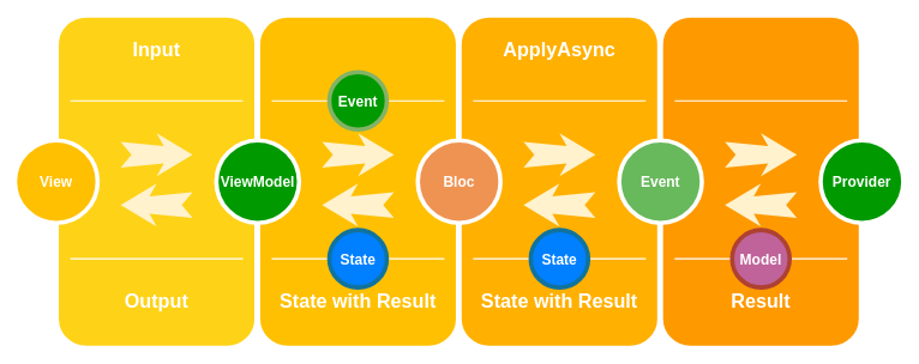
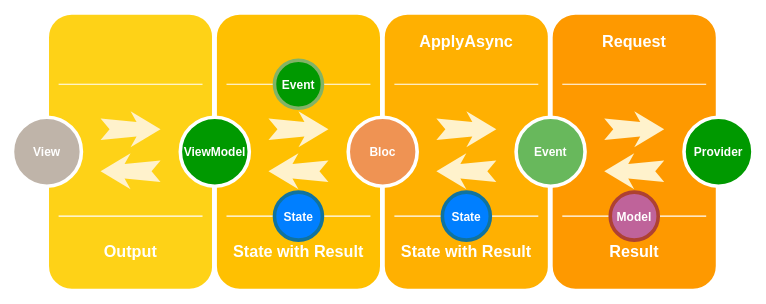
  <mxCell id="0" />
  <mxCell id="1" parent="0" />
  <mxCell id="2" value="" style="whiteSpace=wrap;html=1;rounded=1;shadow=0;strokeWidth=8;fontSize=20;align=center;fillColor=#FED217;strokeColor=#FFFFFF;" parent="1" vertex="1"><mxGeometry x="77" y="20" width="280" height="465" as="geometry" /></mxCell>
- <mxCell id="3" value="Input" style="text;html=1;strokeColor=none;fillColor=none;align=center;verticalAlign=middle;whiteSpace=wrap;rounded=0;shadow=0;fontSize=27;fontColor=#FFFFFF;fontStyle=1" parent="1" vertex="1"><mxGeometry x="77" y="40" width="280" height="60" as="geometry" /></mxCell>
  <mxCell id="4" value="&lt;b&gt;&lt;font style=&quot;font-size: 27px&quot;&gt;Output&lt;/font&gt;&lt;/b&gt;" style="text;html=1;strokeColor=none;fillColor=none;align=center;verticalAlign=middle;whiteSpace=wrap;rounded=0;shadow=0;fontSize=14;fontColor=#FFFFFF;" parent="1" vertex="1"><mxGeometry x="77" y="375" width="280" height="90" as="geometry" /></mxCell>
  <mxCell id="5" value="" style="line;strokeWidth=2;html=1;rounded=0;shadow=0;fontSize=27;align=center;fillColor=none;strokeColor=#FFFFFF;" parent="1" vertex="1"><mxGeometry x="97" y="135" width="240" height="10" as="geometry" /></mxCell>
  <mxCell id="6" value="" style="line;strokeWidth=2;html=1;rounded=0;shadow=0;fontSize=27;align=center;fillColor=none;strokeColor=#FFFFFF;" parent="1" vertex="1"><mxGeometry x="97" y="355" width="240" height="10" as="geometry" /></mxCell>
- <mxCell id="7" value="&lt;font size=&quot;1&quot;&gt;&lt;b style=&quot;font-size: 20px&quot;&gt;View&lt;/b&gt;&lt;/font&gt;" style="ellipse;whiteSpace=wrap;html=1;rounded=0;shadow=0;strokeWidth=6;fontSize=14;align=center;fillColor=#ffc001;strokeColor=#FFFFFF;fontColor=#FFFFFF;" parent="1" vertex="1"><mxGeometry x="20" y="195" width="115" height="115" as="geometry" /></mxCell>
+ <mxCell id="7" value="&lt;font size=&quot;1&quot;&gt;&lt;b style=&quot;font-size: 20px&quot;&gt;View&lt;/b&gt;&lt;/font&gt;" style="ellipse;whiteSpace=wrap;html=1;rounded=0;shadow=0;strokeWidth=6;fontSize=14;align=center;fillColor=#BFB4A9;strokeColor=#FFFFFF;fontColor=#FFFFFF;" parent="1" vertex="1"><mxGeometry x="20" y="195" width="115" height="115" as="geometry" /></mxCell>
  <mxCell id="8" value="" style="html=1;shadow=0;dashed=0;align=center;verticalAlign=middle;shape=mxgraph.arrows2.stylisedArrow;dy=0.6;dx=40;notch=15;feather=0.4;rounded=0;strokeWidth=1;fontSize=27;strokeColor=none;fillColor=#fff2cc;" parent="1" vertex="1"><mxGeometry x="167" y="185" width="100" height="60" as="geometry" /></mxCell>
  <mxCell id="9" value="" style="whiteSpace=wrap;html=1;rounded=1;shadow=0;strokeWidth=8;fontSize=20;align=center;fillColor=#FFC001;strokeColor=#FFFFFF;" parent="1" vertex="1"><mxGeometry x="357" y="20" width="280" height="465" as="geometry" /></mxCell>
  <mxCell id="10" value="&lt;b style=&quot;font-size: 27px&quot;&gt;State with Result&lt;/b&gt;" style="text;html=1;strokeColor=none;fillColor=none;align=center;verticalAlign=middle;whiteSpace=wrap;rounded=0;shadow=0;fontSize=14;fontColor=#FFFFFF;" parent="1" vertex="1"><mxGeometry x="357" y="375" width="280" height="90" as="geometry" /></mxCell>
  <mxCell id="11" value="" style="line;strokeWidth=2;html=1;rounded=0;shadow=0;fontSize=27;align=center;fillColor=none;strokeColor=#FFFFFF;" parent="1" vertex="1"><mxGeometry x="377" y="135" width="240" height="10" as="geometry" /></mxCell>
  <mxCell id="12" value="" style="line;strokeWidth=2;html=1;rounded=0;shadow=0;fontSize=27;align=center;fillColor=none;strokeColor=#FFFFFF;" parent="1" vertex="1"><mxGeometry x="377" y="355" width="240" height="10" as="geometry" /></mxCell>
  <mxCell id="13" value="&lt;b&gt;&lt;font style=&quot;font-size: 20px&quot;&gt;ViewModel&lt;/font&gt;&lt;/b&gt;" style="ellipse;whiteSpace=wrap;html=1;rounded=0;shadow=0;strokeWidth=6;fontSize=14;align=center;fillColor=#009900;strokeColor=#FFFFFF;fontColor=#FFFFFF;" parent="1" vertex="1"><mxGeometry x="300" y="195" width="115" height="115" as="geometry" /></mxCell>
  <mxCell id="14" value="" style="html=1;shadow=0;dashed=0;align=center;verticalAlign=middle;shape=mxgraph.arrows2.stylisedArrow;dy=0.6;dx=40;notch=15;feather=0.4;rounded=0;strokeWidth=1;fontSize=27;strokeColor=none;fillColor=#fff2cc;" parent="1" vertex="1"><mxGeometry x="447" y="185" width="100" height="60" as="geometry" /></mxCell>
  <mxCell id="15" value="" style="whiteSpace=wrap;html=1;rounded=1;shadow=0;strokeWidth=8;fontSize=20;align=center;fillColor=#FFB001;strokeColor=#FFFFFF;" parent="1" vertex="1"><mxGeometry x="637" y="20" width="280" height="465" as="geometry" /></mxCell>
  <mxCell id="16" value="ApplyAsync" style="text;html=1;strokeColor=none;fillColor=none;align=center;verticalAlign=middle;whiteSpace=wrap;rounded=0;shadow=0;fontSize=27;fontColor=#FFFFFF;fontStyle=1" parent="1" vertex="1"><mxGeometry x="637" y="40" width="280" height="60" as="geometry" /></mxCell>
  <mxCell id="17" value="&lt;font style=&quot;font-size: 27px&quot;&gt;&lt;b&gt;State with Result&lt;br&gt;&lt;/b&gt;&lt;/font&gt;" style="text;html=1;strokeColor=none;fillColor=none;align=center;verticalAlign=middle;whiteSpace=wrap;rounded=0;shadow=0;fontSize=14;fontColor=#FFFFFF;" parent="1" vertex="1"><mxGeometry x="637" y="375" width="280" height="90" as="geometry" /></mxCell>
  <mxCell id="18" value="" style="line;strokeWidth=2;html=1;rounded=0;shadow=0;fontSize=27;align=center;fillColor=none;strokeColor=#FFFFFF;" parent="1" vertex="1"><mxGeometry x="657" y="135" width="240" height="10" as="geometry" /></mxCell>
  <mxCell id="19" value="" style="line;strokeWidth=2;html=1;rounded=0;shadow=0;fontSize=27;align=center;fillColor=none;strokeColor=#FFFFFF;" parent="1" vertex="1"><mxGeometry x="657" y="355" width="240" height="10" as="geometry" /></mxCell>
  <mxCell id="20" value="&lt;font style=&quot;font-size: 20px&quot;&gt;&lt;b&gt;Bloc&lt;/b&gt;&lt;/font&gt;" style="ellipse;whiteSpace=wrap;html=1;rounded=0;shadow=0;strokeWidth=6;fontSize=14;align=center;fillColor=#EF9353;strokeColor=#FFFFFF;fontColor=#FFFFFF;" parent="1" vertex="1"><mxGeometry x="580" y="195" width="115" height="115" as="geometry" /></mxCell>
  <mxCell id="21" value="" style="html=1;shadow=0;dashed=0;align=center;verticalAlign=middle;shape=mxgraph.arrows2.stylisedArrow;dy=0.6;dx=40;notch=15;feather=0.4;rounded=0;strokeWidth=1;fontSize=27;strokeColor=none;fillColor=#fff2cc;" parent="1" vertex="1"><mxGeometry x="727" y="185" width="100" height="60" as="geometry" /></mxCell>
  <mxCell id="22" value="" style="whiteSpace=wrap;html=1;rounded=1;shadow=0;strokeWidth=8;fontSize=20;align=center;fillColor=#FE9900;strokeColor=#FFFFFF;" parent="1" vertex="1"><mxGeometry x="917" y="20" width="280" height="465" as="geometry" /></mxCell>
+ <mxCell id="23" value="Request" style="text;html=1;strokeColor=none;fillColor=none;align=center;verticalAlign=middle;whiteSpace=wrap;rounded=0;shadow=0;fontSize=27;fontColor=#FFFFFF;fontStyle=1" parent="1" vertex="1"><mxGeometry x="917" y="40" width="280" height="60" as="geometry" /></mxCell>
  <mxCell id="24" value="&lt;font style=&quot;font-size: 27px&quot;&gt;&lt;b&gt;Result&lt;/b&gt;&lt;/font&gt;" style="text;html=1;strokeColor=none;fillColor=none;align=center;verticalAlign=middle;whiteSpace=wrap;rounded=0;shadow=0;fontSize=14;fontColor=#FFFFFF;" parent="1" vertex="1"><mxGeometry x="917" y="375" width="280" height="90" as="geometry" /></mxCell>
  <mxCell id="25" value="" style="line;strokeWidth=2;html=1;rounded=0;shadow=0;fontSize=27;align=center;fillColor=none;strokeColor=#FFFFFF;" parent="1" vertex="1"><mxGeometry x="937" y="135" width="240" height="10" as="geometry" /></mxCell>
  <mxCell id="26" value="" style="line;strokeWidth=2;html=1;rounded=0;shadow=0;fontSize=27;align=center;fillColor=none;strokeColor=#FFFFFF;" parent="1" vertex="1"><mxGeometry x="937" y="355" width="240" height="10" as="geometry" /></mxCell>
  <mxCell id="27" value="&lt;b&gt;&lt;font style=&quot;font-size: 20px&quot;&gt;Event&lt;/font&gt;&lt;/b&gt;" style="ellipse;whiteSpace=wrap;html=1;rounded=0;shadow=0;strokeWidth=6;fontSize=14;align=center;fillColor=#68B85C;strokeColor=#FFFFFF;fontColor=#FFFFFF;" parent="1" vertex="1"><mxGeometry x="860" y="195" width="115" height="115" as="geometry" /></mxCell>
  <mxCell id="28" value="" style="html=1;shadow=0;dashed=0;align=center;verticalAlign=middle;shape=mxgraph.arrows2.stylisedArrow;dy=0.6;dx=40;notch=15;feather=0.4;rounded=0;strokeWidth=1;fontSize=27;strokeColor=none;fillColor=#fff2cc;" parent="1" vertex="1"><mxGeometry x="1007" y="185" width="100" height="60" as="geometry" /></mxCell>
  <mxCell id="29" value="&lt;b&gt;&lt;font style=&quot;font-size: 20px&quot;&gt;Provider&lt;/font&gt;&lt;/b&gt;" style="ellipse;whiteSpace=wrap;html=1;rounded=0;shadow=0;strokeWidth=6;fontSize=14;align=center;fillColor=#009900;strokeColor=#FFFFFF;fontColor=#FFFFFF;" parent="1" vertex="1"><mxGeometry x="1140" y="195" width="115" height="115" as="geometry" /></mxCell>
  <mxCell id="30" value="" style="html=1;shadow=0;dashed=0;align=center;verticalAlign=middle;shape=mxgraph.arrows2.stylisedArrow;dy=0.6;dx=40;notch=15;feather=0.4;rounded=0;strokeWidth=1;fontSize=27;strokeColor=none;fillColor=#fff2cc;rotation=-180;" parent="1" vertex="1"><mxGeometry x="727" y="255" width="100" height="60" as="geometry" /></mxCell>
  <mxCell id="31" value="" style="html=1;shadow=0;dashed=0;align=center;verticalAlign=middle;shape=mxgraph.arrows2.stylisedArrow;dy=0.6;dx=40;notch=15;feather=0.4;rounded=0;strokeWidth=1;fontSize=27;strokeColor=none;fillColor=#fff2cc;rotation=-180;" parent="1" vertex="1"><mxGeometry x="447" y="255" width="100" height="60" as="geometry" /></mxCell>
  <mxCell id="32" value="" style="html=1;shadow=0;dashed=0;align=center;verticalAlign=middle;shape=mxgraph.arrows2.stylisedArrow;dy=0.6;dx=40;notch=15;feather=0.4;rounded=0;strokeWidth=1;fontSize=27;strokeColor=none;fillColor=#fff2cc;rotation=-180;" parent="1" vertex="1"><mxGeometry x="167" y="255" width="100" height="60" as="geometry" /></mxCell>
  <mxCell id="33" value="" style="html=1;shadow=0;dashed=0;align=center;verticalAlign=middle;shape=mxgraph.arrows2.stylisedArrow;dy=0.6;dx=40;notch=15;feather=0.4;rounded=0;strokeWidth=1;fontSize=27;strokeColor=none;fillColor=#fff2cc;rotation=-180;" parent="1" vertex="1"><mxGeometry x="1007" y="255" width="100" height="60" as="geometry" /></mxCell>
  <mxCell id="34" value="&lt;span style=&quot;font-size: 20px&quot;&gt;&lt;b&gt;&lt;font color=&quot;#ffffff&quot;&gt;Model&lt;/font&gt;&lt;/b&gt;&lt;/span&gt;" style="ellipse;whiteSpace=wrap;html=1;rounded=0;shadow=0;strokeWidth=6;fontSize=14;align=center;fillColor=#bf639a;strokeColor=#ae4132;" vertex="1" parent="1"><mxGeometry x="1017" y="320" width="80" height="80" as="geometry" /></mxCell>
  <mxCell id="35" value="&lt;span style=&quot;font-size: 20px&quot;&gt;&lt;b&gt;&lt;font color=&quot;#ffffff&quot;&gt;State&lt;/font&gt;&lt;/b&gt;&lt;/span&gt;" style="ellipse;whiteSpace=wrap;html=1;rounded=0;shadow=0;strokeWidth=6;fontSize=14;align=center;fillColor=#007FFF;strokeColor=#10739e;" vertex="1" parent="1"><mxGeometry x="737" y="320" width="80" height="80" as="geometry" /></mxCell>
  <mxCell id="36" value="&lt;span style=&quot;font-size: 20px&quot;&gt;&lt;b&gt;&lt;font color=&quot;#ffffff&quot;&gt;State&lt;/font&gt;&lt;/b&gt;&lt;/span&gt;" style="ellipse;whiteSpace=wrap;html=1;rounded=0;shadow=0;strokeWidth=6;fontSize=14;align=center;fillColor=#007FFF;strokeColor=#10739e;" vertex="1" parent="1"><mxGeometry x="457" y="320" width="80" height="80" as="geometry" /></mxCell>
  <mxCell id="37" value="&lt;span style=&quot;font-size: 20px&quot;&gt;&lt;b&gt;&lt;font color=&quot;#ffffff&quot;&gt;Event&lt;/font&gt;&lt;/b&gt;&lt;/span&gt;" style="ellipse;whiteSpace=wrap;html=1;rounded=0;shadow=0;strokeWidth=6;fontSize=14;align=center;fillColor=#009900;strokeColor=#82b366;" vertex="1" parent="1"><mxGeometry x="457" y="100" width="80" height="80" as="geometry" /></mxCell>
